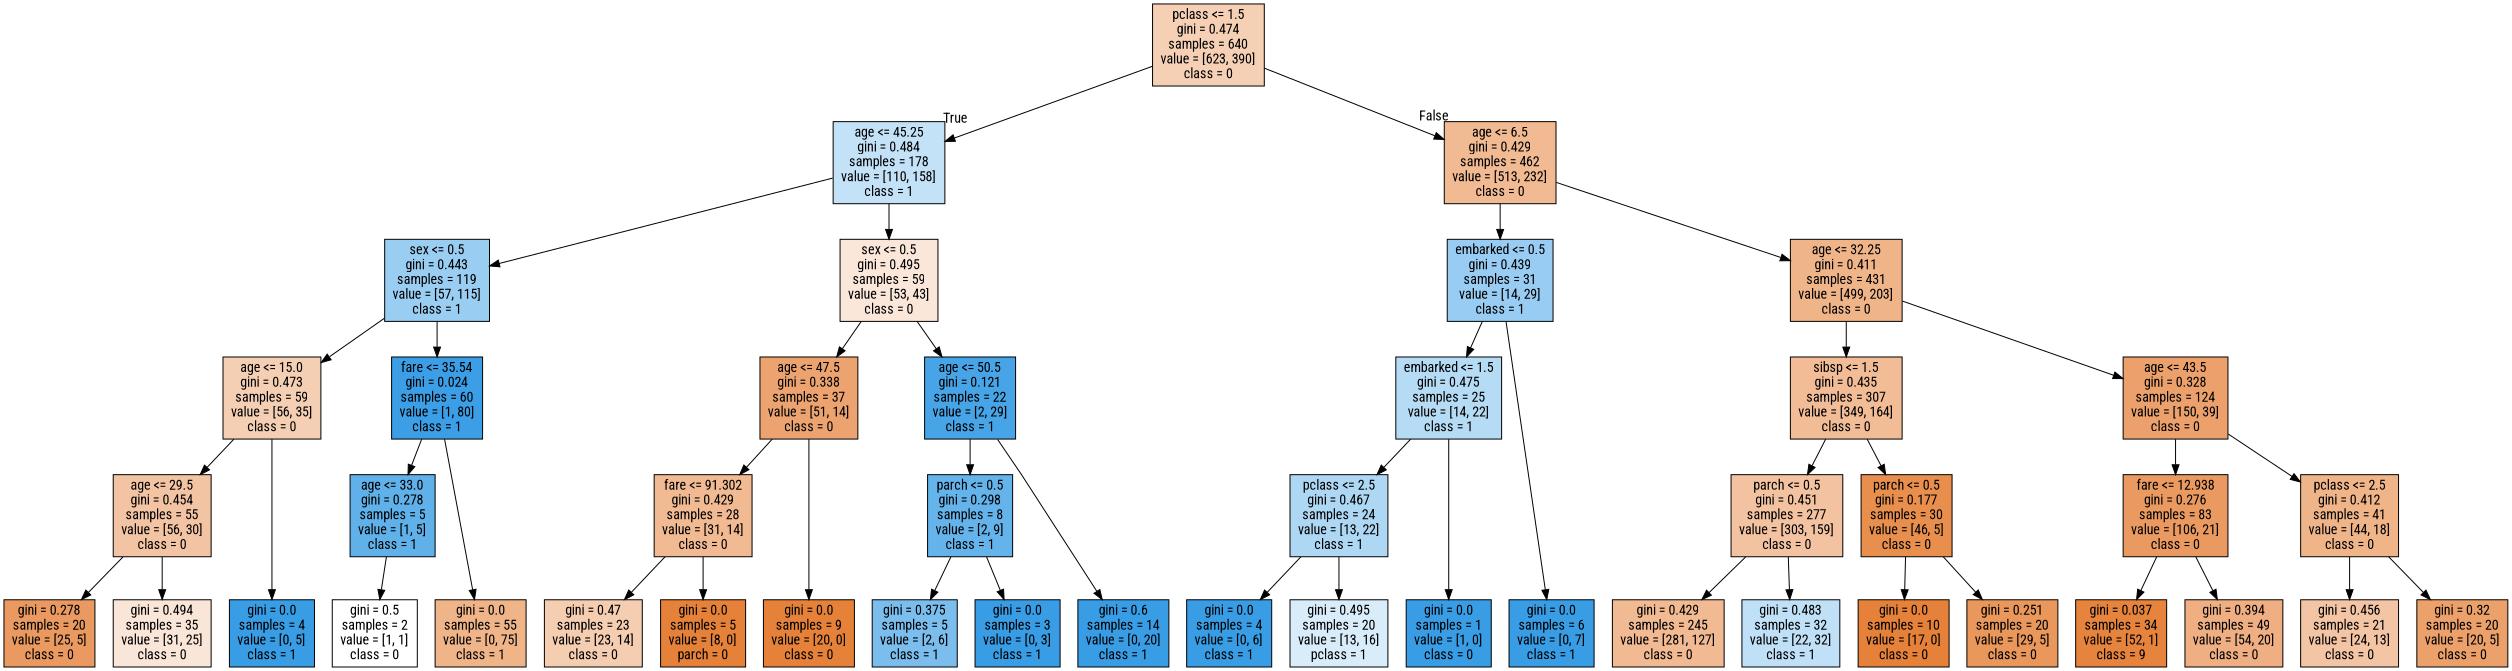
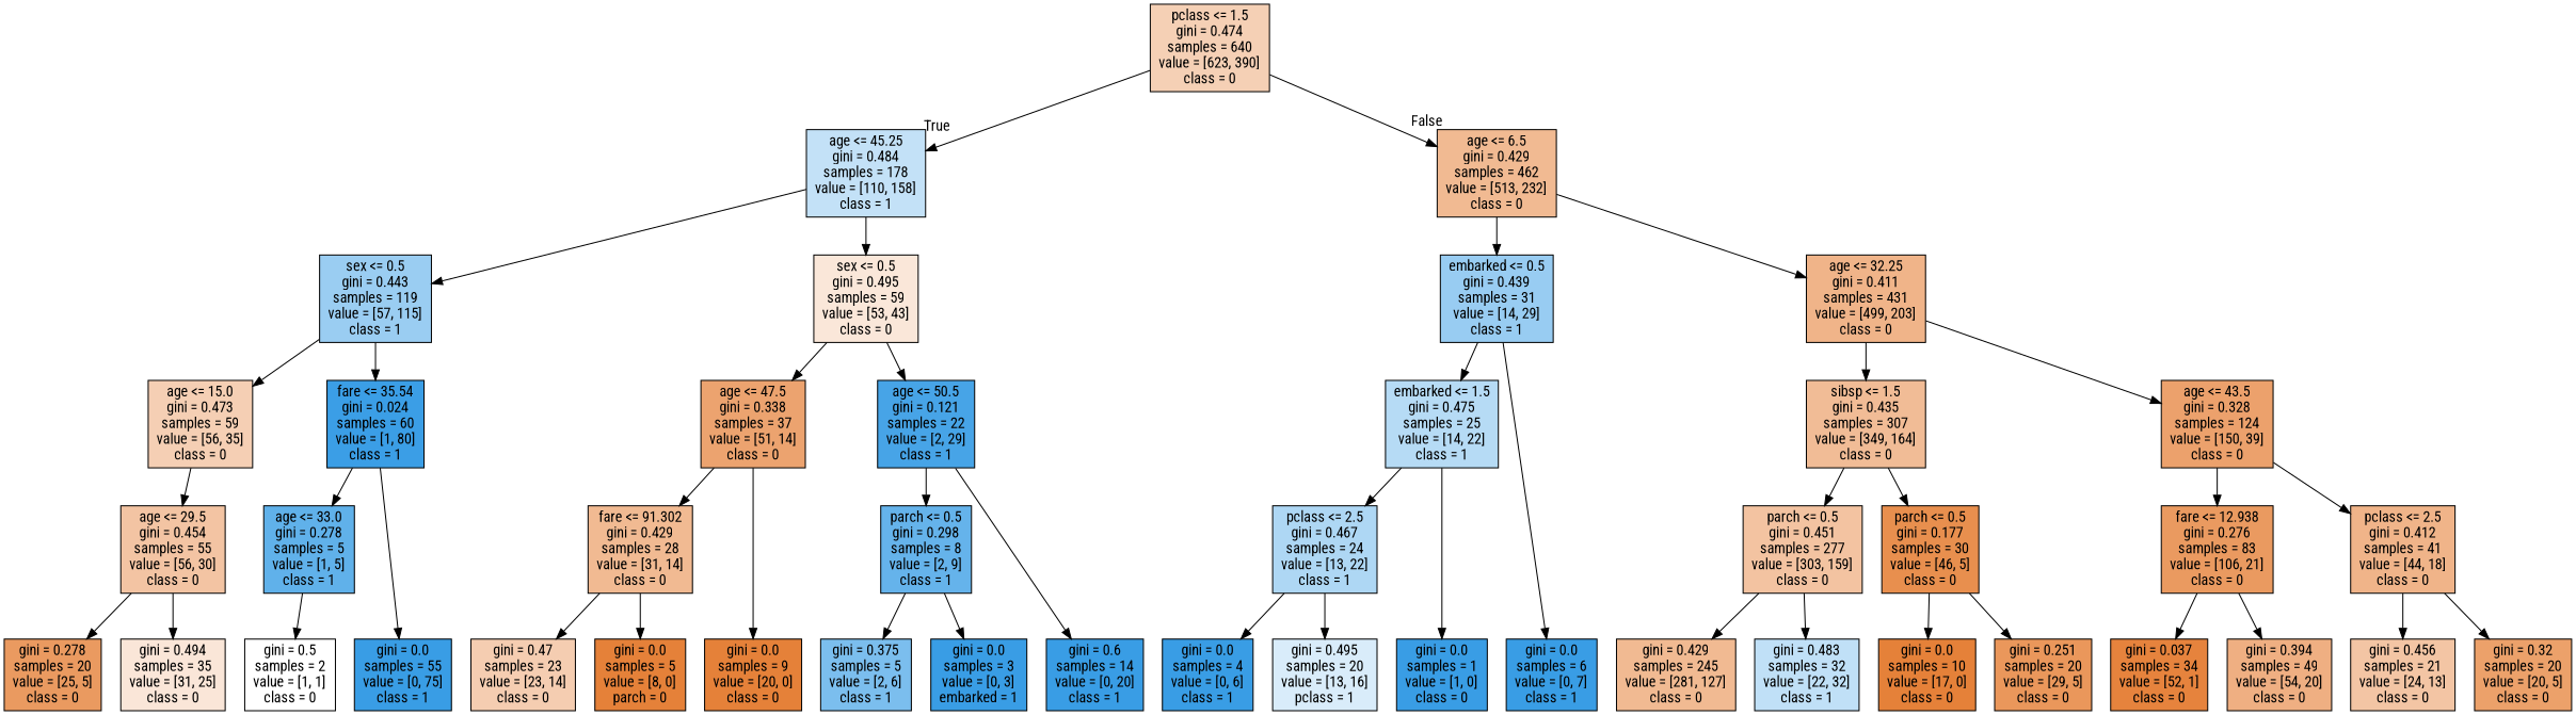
  digraph {
    fontname="Roboto Condensed"
    ranksep=equally
    splines=polyline
    node [color=black fillcolor="#399de5ff" fontname="Roboto Condensed" shape=box style=filled]
    edge [fontname="Roboto Condensed"]
    n1 [fillcolor="#e581395f" label="pclass <= 1.5\ngini = 0.474\nsamples = 640\nvalue = [623, 390]\nclass = 0"]
    n2 [fillcolor="#399de54d" label="age <= 45.25\ngini = 0.484\nsamples = 178\nvalue = [110, 158]\nclass = 1"]
    n3 [fillcolor="#e581398c" label="age <= 6.5\ngini = 0.429\nsamples = 462\nvalue = [513, 232]\nclass = 0"]
    n4 [fillcolor="#399de581" label="sex <= 0.5\ngini = 0.443\nsamples = 119\nvalue = [57, 115]\nclass = 1"]
    n5 [fillcolor="#e5813930" label="sex <= 0.5\ngini = 0.495\nsamples = 59\nvalue = [53, 43]\nclass = 0"]
    n6 [fillcolor="#399de584" label="embarked <= 0.5\ngini = 0.439\nsamples = 31\nvalue = [14, 29]\nclass = 1"]
    n7 [fillcolor="#e5813997" label="age <= 32.25\ngini = 0.411\nsamples = 431\nvalue = [499, 203]\nclass = 0"]
    n8 [fillcolor="#e5813960" label="age <= 15.0\ngini = 0.473\nsamples = 59\nvalue = [56, 35]\nclass = 0"]
    n9 [fillcolor="#399de5fc" label="fare <= 35.54\ngini = 0.024\nsamples = 60\nvalue = [1, 80]\nclass = 1"]
    n10 [fillcolor="#e58139b9" label="age <= 47.5\ngini = 0.338\nsamples = 37\nvalue = [51, 14]\nclass = 0"]
    n11 [fillcolor="#399de5ed" label="age <= 50.5\ngini = 0.121\nsamples = 22\nvalue = [2, 29]\nclass = 1"]
    n12 [fillcolor="#399de55d" label="embarked <= 1.5\ngini = 0.475\nsamples = 25\nvalue = [14, 22]\nclass = 1"]
    n13 [fillcolor="#e5813987" label="sibsp <= 1.5\ngini = 0.435\nsamples = 307\nvalue = [349, 164]\nclass = 0"]
    n14 [fillcolor="#e58139bd" label="age <= 43.5\ngini = 0.328\nsamples = 124\nvalue = [150, 39]\nclass = 0"]
    n15 [fillcolor="#e5813976" label="age <= 29.5\ngini = 0.454\nsamples = 55\nvalue = [56, 30]\nclass = 0"]
    n16 [fillcolor="#399de5cc" label="age <= 33.0\ngini = 0.278\nsamples = 5\nvalue = [1, 5]\nclass = 1"]
    n17 [fillcolor="#e581398c" label="fare <= 91.302\ngini = 0.429\nsamples = 28\nvalue = [31, 14]\nclass = 0"]
    n18 [fillcolor="#399de5c6" label="parch <= 0.5\ngini = 0.298\nsamples = 8\nvalue = [2, 9]\nclass = 1"]
    n19 [fillcolor="#399de568" label="pclass <= 2.5\ngini = 0.467\nsamples = 24\nvalue = [13, 22]\nclass = 1"]
    n20 [fillcolor="#e5813979" label="parch <= 0.5\ngini = 0.451\nsamples = 277\nvalue = [303, 159]\nclass = 0"]
    n21 [fillcolor="#e58139e3" label="parch <= 0.5\ngini = 0.177\nsamples = 30\nvalue = [46, 5]\nclass = 0"]
    n22 [fillcolor="#e58139cc" label="fare <= 12.938\ngini = 0.276\nsamples = 83\nvalue = [106, 21]\nclass = 0"]
    n23 [fillcolor="#e5813997" label="pclass <= 2.5\ngini = 0.412\nsamples = 41\nvalue = [44, 18]\nclass = 0"]
-   n24 [label="gini = 0.0\nsamples = 4\nvalue = [0, 5]\nclass = 1"]
    n25 [fillcolor="#e58139cc" label="gini = 0.278\nsamples = 20\nvalue = [25, 5]\nclass = 0"]
    n26 [fillcolor="#e5813931" label="gini = 0.494\nsamples = 35\nvalue = [31, 25]\nclass = 0"]
    n27 [fillcolor="#e5813900" label="gini = 0.5\nsamples = 2\nvalue = [1, 1]\nclass = 0"]
-   n28 [fillcolor="#e5813997" label="gini = 0.0\nsamples = 55\nvalue = [0, 75]\nclass = 1"]
+   n28 [label="gini = 0.0\nsamples = 55\nvalue = [0, 75]\nclass = 1"]
    n29 [fillcolor="#e58139ff" label="gini = 0.0\nsamples = 9\nvalue = [20, 0]\nclass = 0"]
    n30 [fillcolor="#e5813964" label="gini = 0.47\nsamples = 23\nvalue = [23, 14]\nclass = 0"]
    n31 [fillcolor="#e58139ff" label="gini = 0.0\nsamples = 5\nvalue = [8, 0]\nparch = 0"]
    n32 [fillcolor="#399de5aa" label="gini = 0.375\nsamples = 5\nvalue = [2, 6]\nclass = 1"]
-   n33 [label="gini = 0.0\nsamples = 3\nvalue = [0, 3]\nclass = 1"]
+   n33 [label="gini = 0.0\nsamples = 3\nvalue = [0, 3]\nembarked = 1"]
    n34 [label="gini = 0.6\nsamples = 14\nvalue = [0, 20]\nclass = 1"]
    n35 [label="gini = 0.0\nsamples = 6\nvalue = [0, 7]\nclass = 1"]
    n36 [label="gini = 0.0\nsamples = 1\nvalue = [1, 0]\nclass = 0"]
    n37 [label="gini = 0.0\nsamples = 4\nvalue = [0, 6]\nclass = 1"]
    n38 [fillcolor="#399de530" label="gini = 0.495\nsamples = 20\nvalue = [13, 16]\npclass = 1"]
    n39 [fillcolor="#e581398c" label="gini = 0.429\nsamples = 245\nvalue = [281, 127]\nclass = 0"]
    n40 [fillcolor="#399de550" label="gini = 0.483\nsamples = 32\nvalue = [22, 32]\nclass = 1"]
    n41 [fillcolor="#e58139ff" label="gini = 0.0\nsamples = 10\nvalue = [17, 0]\nclass = 0"]
    n42 [fillcolor="#e58139d3" label="gini = 0.251\nsamples = 20\nvalue = [29, 5]\nclass = 0"]
-   n43 [fillcolor="#e58139fa" label="gini = 0.037\nsamples = 34\nvalue = [52, 1]\nclass = 9"]
+   n43 [fillcolor="#e58139fa" label="gini = 0.037\nsamples = 34\nvalue = [52, 1]\nclass = 0"]
    n44 [fillcolor="#e58139a1" label="gini = 0.394\nsamples = 49\nvalue = [54, 20]\nclass = 0"]
    n45 [fillcolor="#e5813975" label="gini = 0.456\nsamples = 21\nvalue = [24, 13]\nclass = 0"]
    n46 [fillcolor="#e58139bf" label="gini = 0.32\nsamples = 20\nvalue = [20, 5]\nclass = 0"]
    subgraph sub_1 {
      rank=same
      n1
    }
    subgraph sub_2 {
      rank=same
      n2
      n3
    }
    subgraph sub_3 {
      rank=same
      n4
      n5
      n6
      n7
    }
    subgraph sub_4 {
      rank=same
      n8
      n9
      n10
      n11
      n12
      n13
      n14
    }
    subgraph sub_5 {
      rank=same
      n15
      n16
      n17
      n18
      n19
      n20
      n21
      n22
      n23
    }
    subgraph sub_6 {
      rank=same
-     n24
      n25
      n26
      n27
      n28
      n29
      n30
      n31
      n32
      n33
      n34
      n35
      n36
      n37
      n38
      n39
      n40
      n41
      n42
      n43
      n44
      n45
      n46
    }
    n1 -> n2 [headlabel=True labelangle=45 labeldistance=2.5]
    n1 -> n3 [headlabel=False labelangle=-45 labeldistance=2.5]
    n2 -> n4
    n2 -> n5
    n3 -> n6
    n3 -> n7
    n4 -> n8
    n4 -> n9
    n5 -> n10
    n5 -> n11
    n6 -> n12
    n6 -> n35
    n7 -> n13
    n7 -> n14
    n8 -> n15
-   n8 -> n24
    n9 -> n16
    n9 -> n28
    n10 -> n17
    n10 -> n29
    n11 -> n18
    n11 -> n34
    n12 -> n19
    n12 -> n36
    n13 -> n20
    n13 -> n21
    n14 -> n22
    n14 -> n23
    n15 -> n25
    n15 -> n26
    n16 -> n27
    n17 -> n30
    n17 -> n31
    n18 -> n32
    n18 -> n33
    n19 -> n37
    n19 -> n38
    n20 -> n39
    n20 -> n40
    n21 -> n41
    n21 -> n42
    n22 -> n43
    n22 -> n44
    n23 -> n45
    n23 -> n46
  }
